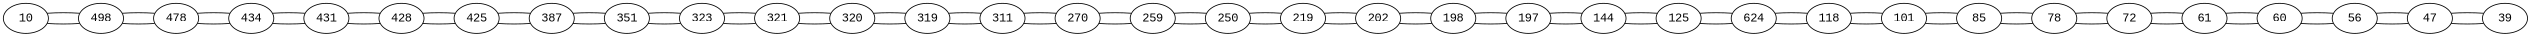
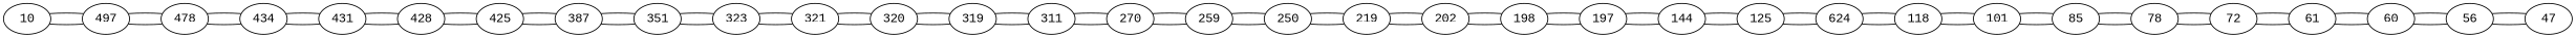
  graph {
    fontname="Liberation Mono"
    rankdir=LR
    node [fontname="Liberation Mono"]
    edge [fontname="Liberation Mono"]
    n1 [label=10]
-   n2 [label=498]
+   n2 [label=497]
    n3 [label=478]
    n4 [label=434]
    n5 [label=431]
    n6 [label=428]
    n7 [label=425]
    n8 [label=387]
    n9 [label=351]
    n10 [label=323]
    n11 [label=321]
    n12 [label=320]
    n13 [label=319]
    n14 [label=311]
    n15 [label=270]
    n16 [label=259]
    n17 [label=250]
    n18 [label=219]
    n19 [label=202]
    n20 [label=198]
    n21 [label=197]
    n22 [label=144]
    n23 [label=125]
    n24 [label=624]
    n25 [label=118]
    n26 [label=101]
    n27 [label=85]
    n28 [label=78]
    n29 [label=72]
    n30 [label=61]
    n31 [label=60]
    n32 [label=56]
    n33 [label=47]
-   n34 [label=39]
    n1 -- n2
    n2 -- n1
    n2 -- n3
    n3 -- n2
    n3 -- n4
    n4 -- n3
    n4 -- n5
    n5 -- n4
    n5 -- n6
    n6 -- n5
    n6 -- n7
    n7 -- n6
    n7 -- n8
    n8 -- n7
    n8 -- n9
    n9 -- n8
    n9 -- n10
    n10 -- n9
    n10 -- n11
    n11 -- n10
    n11 -- n12
    n12 -- n11
    n12 -- n13
    n13 -- n12
    n13 -- n14
    n14 -- n13
    n14 -- n15
    n15 -- n14
    n15 -- n16
    n16 -- n15
    n16 -- n17
    n17 -- n16
    n17 -- n18
    n18 -- n17
    n18 -- n19
    n19 -- n18
    n19 -- n20
    n20 -- n19
    n20 -- n21
    n21 -- n20
    n21 -- n22
    n22 -- n21
    n22 -- n23
    n23 -- n22
    n23 -- n24
    n24 -- n23
    n24 -- n25
    n25 -- n24
    n25 -- n26
    n26 -- n25
    n26 -- n27
    n27 -- n26
    n27 -- n28
    n28 -- n27
    n28 -- n29
    n29 -- n28
    n29 -- n30
    n30 -- n29
    n30 -- n31
    n31 -- n30
    n31 -- n32
    n32 -- n31
    n32 -- n33
    n33 -- n32
-   n33 -- n34
-   n34 -- n33
  }
